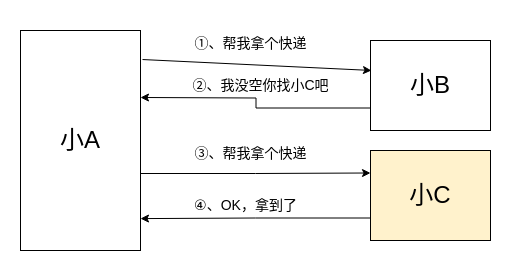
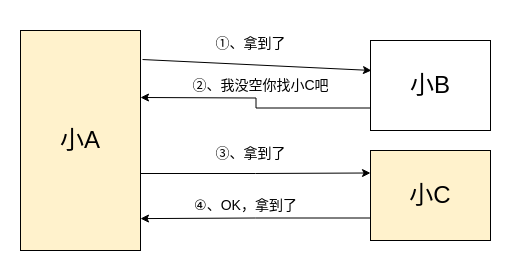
  <mxCell id="0" />
  <mxCell id="1" parent="0" />
  <mxCell id="2" style="edgeStyle=orthogonalEdgeStyle;rounded=0;orthogonalLoop=1;jettySize=auto;html=1;exitX=1;exitY=0.75;exitDx=0;exitDy=0;entryX=0;entryY=0.25;entryDx=0;entryDy=0;fontSize=14;strokeColor=default;" edge="1" parent="1" source="3" target="10"><mxGeometry relative="1" as="geometry"><Array as="points"><mxPoint x="140" y="173" /><mxPoint x="255" y="173" /></Array></mxGeometry></mxCell>
- <mxCell id="3" value="&lt;font style=&quot;font-size: 24px;&quot;&gt;小A&lt;/font&gt;" style="rounded=0;whiteSpace=wrap;html=1;" vertex="1" parent="1"><mxGeometry x="20" y="30" width="120" height="220" as="geometry" /></mxCell>
+ <mxCell id="3" value="&lt;font style=&quot;font-size: 24px;&quot;&gt;小A&lt;/font&gt;" style="rounded=0;whiteSpace=wrap;html=1;fillColor=#fff2cc;" vertex="1" parent="1"><mxGeometry x="20" y="30" width="120" height="220" as="geometry" /></mxCell>
  <mxCell id="4" style="edgeStyle=orthogonalEdgeStyle;rounded=0;orthogonalLoop=1;jettySize=auto;html=1;exitX=0;exitY=0.75;exitDx=0;exitDy=0;fontSize=14;" edge="1" parent="1" source="5"><mxGeometry relative="1" as="geometry"><mxPoint x="140" y="97" as="targetPoint" /></mxGeometry></mxCell>
  <mxCell id="5" value="&lt;font style=&quot;font-size: 24px;&quot;&gt;小B&lt;/font&gt;" style="rounded=0;whiteSpace=wrap;html=1;fontSize=24;" vertex="1" parent="1"><mxGeometry x="370" y="40" width="120" height="90" as="geometry" /></mxCell>
- <mxCell id="6" value="&lt;font style=&quot;font-size: 14px;&quot;&gt;①、帮我拿个快递&lt;/font&gt;" style="text;html=1;align=center;verticalAlign=middle;resizable=0;points=[];autosize=1;strokeColor=none;fillColor=none;fontSize=24;rounded=0;" vertex="1" parent="1"><mxGeometry x="180" y="20" width="140" height="40" as="geometry" /></mxCell>
+ <mxCell id="6" value="&lt;font style=&quot;font-size: 14px;&quot;&gt;①、拿到了&lt;/font&gt;" style="text;html=1;align=center;verticalAlign=middle;resizable=0;points=[];autosize=1;strokeColor=none;fillColor=none;fontSize=24;rounded=0;" vertex="1" parent="1"><mxGeometry x="180" y="20" width="140" height="40" as="geometry" /></mxCell>
  <mxCell id="7" value="②、我没空你找小C吧" style="text;html=1;align=center;verticalAlign=middle;resizable=0;points=[];autosize=1;strokeColor=none;fillColor=none;fontSize=14;rounded=0;" vertex="1" parent="1"><mxGeometry x="180" y="70" width="160" height="30" as="geometry" /></mxCell>
  <mxCell id="8" value="" style="endArrow=classic;html=1;rounded=0;fontSize=14;exitX=1.017;exitY=0.132;exitDx=0;exitDy=0;exitPerimeter=0;entryX=0.008;entryY=0.333;entryDx=0;entryDy=0;entryPerimeter=0;" edge="1" parent="1" source="3" target="5"><mxGeometry width="50" height="50" relative="1" as="geometry"><mxPoint x="140" y="110" as="sourcePoint" /><mxPoint x="210" y="110" as="targetPoint" /></mxGeometry></mxCell>
  <mxCell id="9" style="edgeStyle=orthogonalEdgeStyle;rounded=0;orthogonalLoop=1;jettySize=auto;html=1;exitX=0;exitY=0.75;exitDx=0;exitDy=0;entryX=1;entryY=0.855;entryDx=0;entryDy=0;entryPerimeter=0;fontSize=14;" edge="1" parent="1" source="10" target="3"><mxGeometry relative="1" as="geometry" /></mxCell>
  <mxCell id="10" value="&lt;font style=&quot;font-size: 24px;&quot;&gt;小C&lt;/font&gt;" style="rounded=0;whiteSpace=wrap;html=1;fontSize=24;fillColor=#fff2cc;" vertex="1" parent="1"><mxGeometry x="370" y="150" width="120" height="90" as="geometry" /></mxCell>
- <mxCell id="11" value="&lt;font style=&quot;font-size: 14px;&quot;&gt;③、帮我拿个快递&lt;/font&gt;" style="text;html=1;align=center;verticalAlign=middle;resizable=0;points=[];autosize=1;strokeColor=none;fillColor=none;fontSize=24;rounded=0;" vertex="1" parent="1"><mxGeometry x="180" y="130" width="140" height="40" as="geometry" /></mxCell>
+ <mxCell id="11" value="&lt;font style=&quot;font-size: 14px;&quot;&gt;③、拿到了&lt;/font&gt;" style="text;html=1;align=center;verticalAlign=middle;resizable=0;points=[];autosize=1;strokeColor=none;fillColor=none;fontSize=24;rounded=0;" vertex="1" parent="1"><mxGeometry x="180" y="130" width="140" height="40" as="geometry" /></mxCell>
  <mxCell id="12" value="④、OK，拿到了" style="text;html=1;align=center;verticalAlign=middle;resizable=0;points=[];autosize=1;strokeColor=none;fillColor=none;fontSize=14;rounded=0;" vertex="1" parent="1"><mxGeometry x="180" y="190" width="130" height="30" as="geometry" /></mxCell>
